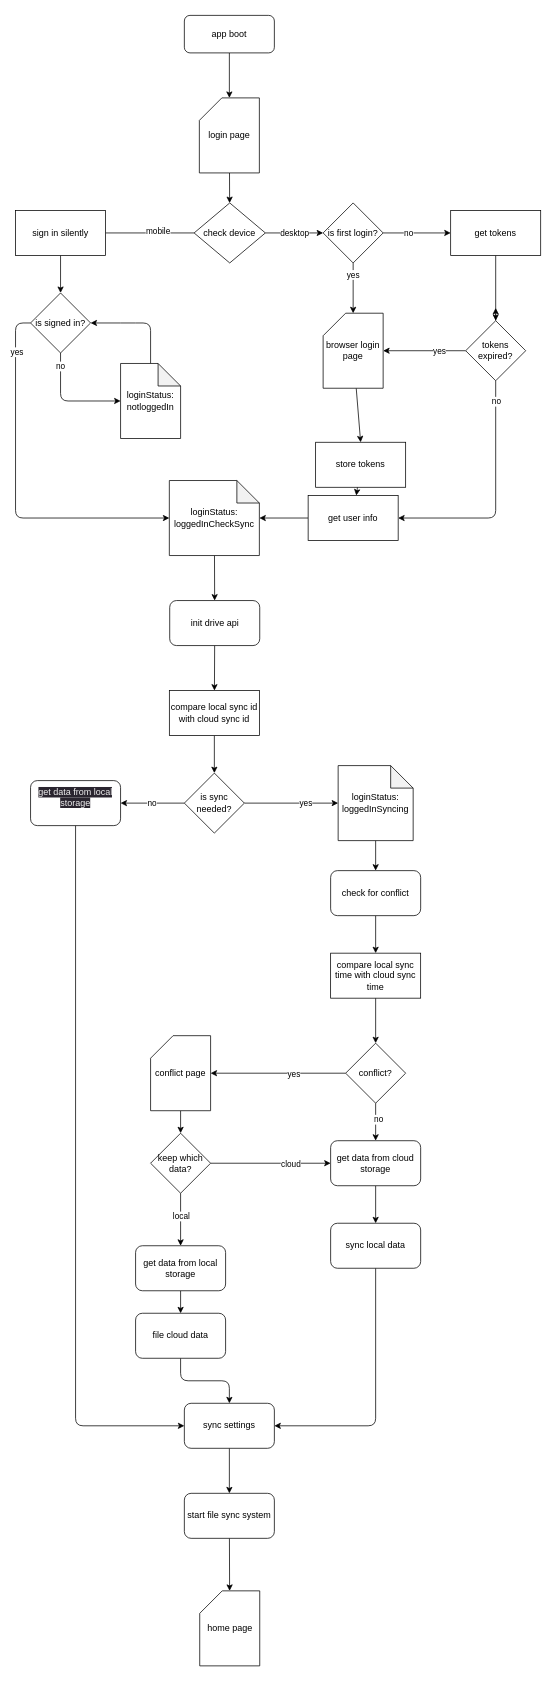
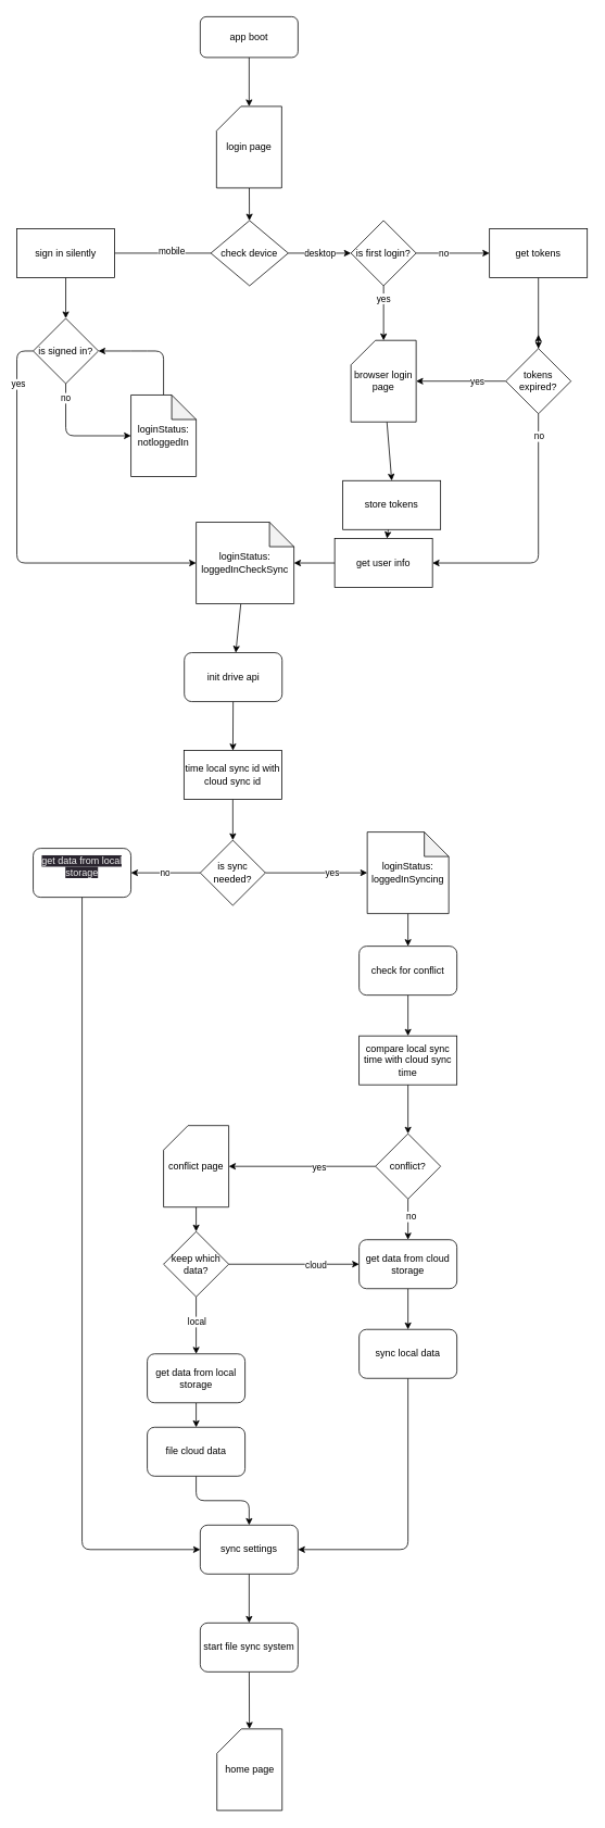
  <mxCell id="0" />
  <mxCell id="1" parent="0" />
  <mxCell id="2" style="edgeStyle=none;html=1;" edge="1" parent="1" source="3" target="41"><mxGeometry relative="1" as="geometry" /></mxCell>
  <mxCell id="3" value="app boot" style="rounded=1;whiteSpace=wrap;html=1;" vertex="1" parent="1"><mxGeometry x="245" y="20" width="120" height="50" as="geometry" /></mxCell>
  <mxCell id="4" style="edgeStyle=none;html=1;entryX=1;entryY=0.5;entryDx=0;entryDy=0;endArrow=none;" edge="1" parent="1" source="7" target="9"><mxGeometry relative="1" as="geometry" /></mxCell>
  <mxCell id="5" value="mobile" style="edgeLabel;html=1;align=center;verticalAlign=middle;resizable=0;points=[];" vertex="1" connectable="0" parent="4"><mxGeometry x="-0.169" y="-3" relative="1" as="geometry"><mxPoint as="offset" /></mxGeometry></mxCell>
  <mxCell id="6" value="desktop" style="edgeStyle=none;html=1;entryX=0;entryY=0.5;entryDx=0;entryDy=0;" edge="1" parent="1" source="7" target="66"><mxGeometry relative="1" as="geometry"><mxPoint x="450" y="310" as="targetPoint" /></mxGeometry></mxCell>
  <mxCell id="7" value="check device" style="rhombus;whiteSpace=wrap;html=1;" vertex="1" parent="1"><mxGeometry x="258" y="270" width="95" height="80" as="geometry" /></mxCell>
  <mxCell id="8" style="edgeStyle=none;html=1;" edge="1" parent="1" source="9" target="14"><mxGeometry relative="1" as="geometry" /></mxCell>
  <mxCell id="9" value="sign in silently&lt;br&gt;" style="rounded=0;whiteSpace=wrap;html=1;" vertex="1" parent="1"><mxGeometry x="20" y="280" width="120" height="60" as="geometry" /></mxCell>
  <mxCell id="10" style="edgeStyle=none;html=1;" edge="1" parent="1" source="14" target="16"><mxGeometry relative="1" as="geometry"><Array as="points"><mxPoint x="80" y="534" /></Array></mxGeometry></mxCell>
  <mxCell id="11" value="no" style="edgeLabel;html=1;align=center;verticalAlign=middle;resizable=0;points=[];" vertex="1" connectable="0" parent="10"><mxGeometry x="0.393" relative="1" as="geometry"><mxPoint x="-37" y="-47" as="offset" /></mxGeometry></mxCell>
  <mxCell id="12" style="edgeStyle=none;html=1;" edge="1" parent="1" source="14" target="26"><mxGeometry relative="1" as="geometry"><mxPoint x="230" y="690" as="targetPoint" /><Array as="points"><mxPoint x="20" y="430" /><mxPoint x="20" y="690" /></Array></mxGeometry></mxCell>
  <mxCell id="13" value="yes" style="edgeLabel;html=1;align=center;verticalAlign=middle;resizable=0;points=[];" vertex="1" connectable="0" parent="12"><mxGeometry x="-0.761" y="1" relative="1" as="geometry"><mxPoint as="offset" /></mxGeometry></mxCell>
  <mxCell id="14" value="is signed in?" style="rhombus;whiteSpace=wrap;html=1;" vertex="1" parent="1"><mxGeometry x="40" y="390" width="80" height="80" as="geometry" /></mxCell>
  <mxCell id="15" style="edgeStyle=none;html=1;" edge="1" parent="1" source="16"><mxGeometry relative="1" as="geometry"><mxPoint x="120" y="430" as="targetPoint" /><Array as="points"><mxPoint x="200" y="430" /><mxPoint x="170" y="430" /></Array></mxGeometry></mxCell>
  <mxCell id="16" value="loginStatus:&lt;br&gt;notloggedIn" style="shape=note;whiteSpace=wrap;html=1;backgroundOutline=1;darkOpacity=0.05;" vertex="1" parent="1"><mxGeometry x="160" y="484" width="80" height="100" as="geometry" /></mxCell>
  <mxCell id="17" style="edgeStyle=none;html=1;" edge="1" parent="1" source="18" target="24"><mxGeometry relative="1" as="geometry" /></mxCell>
  <mxCell id="18" value="init drive api" style="rounded=1;whiteSpace=wrap;html=1;" vertex="1" parent="1"><mxGeometry x="225.5" y="800" width="120" height="60" as="geometry" /></mxCell>
  <mxCell id="19" value="no" style="edgeStyle=none;html=1;entryX=1;entryY=0.5;entryDx=0;entryDy=0;" edge="1" parent="1" source="22" target="50"><mxGeometry relative="1" as="geometry"><mxPoint x="120" y="1070" as="targetPoint" /></mxGeometry></mxCell>
  <mxCell id="20" style="edgeStyle=none;html=1;" edge="1" parent="1" source="22" target="28"><mxGeometry relative="1" as="geometry" /></mxCell>
  <mxCell id="21" value="yes" style="edgeLabel;html=1;align=center;verticalAlign=middle;resizable=0;points=[];" vertex="1" connectable="0" parent="20"><mxGeometry x="0.298" relative="1" as="geometry"><mxPoint as="offset" /></mxGeometry></mxCell>
  <mxCell id="22" value="is sync needed?" style="rhombus;whiteSpace=wrap;html=1;" vertex="1" parent="1"><mxGeometry x="245" y="1030" width="80" height="80" as="geometry" /></mxCell>
  <mxCell id="23" style="edgeStyle=none;html=1;" edge="1" parent="1" source="24" target="22"><mxGeometry relative="1" as="geometry" /></mxCell>
- <mxCell id="24" value="compare local sync id with cloud sync id" style="rounded=0;whiteSpace=wrap;html=1;" vertex="1" parent="1"><mxGeometry x="225" y="920" width="120" height="60" as="geometry" /></mxCell>
+ <mxCell id="24" value="time local sync id with cloud sync id" style="rounded=0;whiteSpace=wrap;html=1;" vertex="1" parent="1"><mxGeometry x="225" y="920" width="120" height="60" as="geometry" /></mxCell>
  <mxCell id="25" style="edgeStyle=none;html=1;" edge="1" parent="1" source="26" target="18"><mxGeometry relative="1" as="geometry" /></mxCell>
- <mxCell id="26" value="loginStatus:&lt;br&gt;loggedInCheckSync" style="shape=note;whiteSpace=wrap;html=1;backgroundOutline=1;darkOpacity=0.05;" vertex="1" parent="1"><mxGeometry x="225" y="640" width="120" height="100" as="geometry" /></mxCell>
+ <mxCell id="26" value="loginStatus:&lt;br&gt;loggedInCheckSync" style="shape=note;whiteSpace=wrap;html=1;backgroundOutline=1;darkOpacity=0.05;" vertex="1" parent="1"><mxGeometry x="240" y="640" width="120" height="100" as="geometry" /></mxCell>
  <mxCell id="27" style="edgeStyle=none;html=1;" edge="1" parent="1" source="28" target="30"><mxGeometry relative="1" as="geometry" /></mxCell>
  <mxCell id="28" value="loginStatus:&lt;br&gt;loggedInSyncing" style="shape=note;whiteSpace=wrap;html=1;backgroundOutline=1;darkOpacity=0.05;" vertex="1" parent="1"><mxGeometry x="450" y="1020" width="100" height="100" as="geometry" /></mxCell>
  <mxCell id="29" style="edgeStyle=none;html=1;entryX=0.5;entryY=0;entryDx=0;entryDy=0;" edge="1" parent="1" source="30" target="32"><mxGeometry relative="1" as="geometry" /></mxCell>
  <mxCell id="30" value="check for conflict" style="rounded=1;whiteSpace=wrap;html=1;" vertex="1" parent="1"><mxGeometry x="440" y="1160" width="120" height="60" as="geometry" /></mxCell>
  <mxCell id="31" style="edgeStyle=none;html=1;entryX=0.5;entryY=0;entryDx=0;entryDy=0;" edge="1" parent="1" source="32" target="37"><mxGeometry relative="1" as="geometry" /></mxCell>
  <mxCell id="32" value="compare local sync time with cloud sync time" style="rounded=0;whiteSpace=wrap;html=1;" vertex="1" parent="1"><mxGeometry x="440" y="1270" width="120" height="60" as="geometry" /></mxCell>
  <mxCell id="33" style="edgeStyle=none;html=1;" edge="1" parent="1" source="37" target="39"><mxGeometry relative="1" as="geometry" /></mxCell>
  <mxCell id="34" value="yes" style="edgeLabel;html=1;align=center;verticalAlign=middle;resizable=0;points=[];" vertex="1" connectable="0" parent="33"><mxGeometry x="-0.221" y="1" relative="1" as="geometry"><mxPoint as="offset" /></mxGeometry></mxCell>
  <mxCell id="35" style="edgeStyle=none;html=1;entryX=0.5;entryY=0;entryDx=0;entryDy=0;" edge="1" parent="1" source="37" target="43"><mxGeometry relative="1" as="geometry" /></mxCell>
  <mxCell id="36" value="no" style="edgeLabel;html=1;align=center;verticalAlign=middle;resizable=0;points=[];" vertex="1" connectable="0" parent="35"><mxGeometry x="-0.154" y="3" relative="1" as="geometry"><mxPoint as="offset" /></mxGeometry></mxCell>
  <mxCell id="37" value="conflict?" style="rhombus;whiteSpace=wrap;html=1;" vertex="1" parent="1"><mxGeometry x="460" y="1390" width="80" height="80" as="geometry" /></mxCell>
  <mxCell id="38" style="edgeStyle=none;html=1;" edge="1" parent="1" source="39" target="48"><mxGeometry relative="1" as="geometry" /></mxCell>
  <mxCell id="39" value="conflict page" style="shape=card;whiteSpace=wrap;html=1;" vertex="1" parent="1"><mxGeometry x="200" y="1380" width="80" height="100" as="geometry" /></mxCell>
  <mxCell id="40" style="edgeStyle=none;html=1;" edge="1" parent="1" source="41" target="7"><mxGeometry relative="1" as="geometry" /></mxCell>
  <mxCell id="41" value="login page" style="shape=card;whiteSpace=wrap;html=1;" vertex="1" parent="1"><mxGeometry x="265" y="130" width="80" height="100" as="geometry" /></mxCell>
  <mxCell id="42" style="edgeStyle=none;html=1;" edge="1" parent="1" source="43" target="52"><mxGeometry relative="1" as="geometry" /></mxCell>
  <mxCell id="43" value="get data from cloud storage" style="rounded=1;whiteSpace=wrap;html=1;" vertex="1" parent="1"><mxGeometry x="440" y="1520" width="120" height="60" as="geometry" /></mxCell>
  <mxCell id="44" style="edgeStyle=none;html=1;entryX=0;entryY=0.5;entryDx=0;entryDy=0;" edge="1" parent="1" source="48" target="43"><mxGeometry relative="1" as="geometry"><mxPoint x="330" y="1670" as="targetPoint" /></mxGeometry></mxCell>
  <mxCell id="45" value="cloud" style="edgeLabel;html=1;align=center;verticalAlign=middle;resizable=0;points=[];" vertex="1" connectable="0" parent="44"><mxGeometry x="0.325" y="-1" relative="1" as="geometry"><mxPoint as="offset" /></mxGeometry></mxCell>
  <mxCell id="46" style="edgeStyle=none;html=1;entryX=0.5;entryY=0;entryDx=0;entryDy=0;" edge="1" parent="1" source="48" target="54"><mxGeometry relative="1" as="geometry"><mxPoint x="240" y="1670" as="targetPoint" /></mxGeometry></mxCell>
  <mxCell id="47" value="local" style="edgeLabel;html=1;align=center;verticalAlign=middle;resizable=0;points=[];" vertex="1" connectable="0" parent="46"><mxGeometry x="-0.275" y="3" relative="1" as="geometry"><mxPoint x="-3" y="5" as="offset" /></mxGeometry></mxCell>
  <mxCell id="48" value="keep which data?" style="rhombus;whiteSpace=wrap;html=1;" vertex="1" parent="1"><mxGeometry x="200" y="1510" width="80" height="80" as="geometry" /></mxCell>
  <mxCell id="49" style="edgeStyle=none;html=1;entryX=0;entryY=0.5;entryDx=0;entryDy=0;" edge="1" parent="1" source="50" target="58"><mxGeometry relative="1" as="geometry"><mxPoint x="60" y="1740" as="targetPoint" /><Array as="points"><mxPoint x="100" y="1900" /></Array></mxGeometry></mxCell>
  <mxCell id="50" value="&#10;&lt;span style=&quot;color: rgb(240, 240, 240); font-family: Helvetica; font-size: 12px; font-style: normal; font-variant-ligatures: normal; font-variant-caps: normal; font-weight: 400; letter-spacing: normal; orphans: 2; text-align: center; text-indent: 0px; text-transform: none; widows: 2; word-spacing: 0px; -webkit-text-stroke-width: 0px; background-color: rgb(42, 37, 47); text-decoration-thickness: initial; text-decoration-style: initial; text-decoration-color: initial; float: none; display: inline !important;&quot;&gt;get data from local storage&lt;/span&gt;&#10;&#10;" style="rounded=1;whiteSpace=wrap;html=1;" vertex="1" parent="1"><mxGeometry x="40" y="1040" width="120" height="60" as="geometry" /></mxCell>
  <mxCell id="51" style="edgeStyle=none;html=1;entryX=1;entryY=0.5;entryDx=0;entryDy=0;" edge="1" parent="1" source="52" target="58"><mxGeometry relative="1" as="geometry"><Array as="points"><mxPoint x="500" y="1900" /></Array></mxGeometry></mxCell>
  <mxCell id="52" value="sync local data" style="rounded=1;whiteSpace=wrap;html=1;" vertex="1" parent="1"><mxGeometry x="440" y="1630" width="120" height="60" as="geometry" /></mxCell>
  <mxCell id="53" style="edgeStyle=none;html=1;" edge="1" parent="1" source="54" target="56"><mxGeometry relative="1" as="geometry" /></mxCell>
  <mxCell id="54" value="get data from local storage" style="rounded=1;whiteSpace=wrap;html=1;" vertex="1" parent="1"><mxGeometry x="180" y="1660" width="120" height="60" as="geometry" /></mxCell>
  <mxCell id="55" style="edgeStyle=none;html=1;entryX=0.5;entryY=0;entryDx=0;entryDy=0;" edge="1" parent="1" source="56" target="58"><mxGeometry relative="1" as="geometry"><Array as="points"><mxPoint x="240" y="1840" /><mxPoint x="305" y="1840" /></Array></mxGeometry></mxCell>
  <mxCell id="56" value="file cloud data" style="rounded=1;whiteSpace=wrap;html=1;" vertex="1" parent="1"><mxGeometry x="180" y="1750" width="120" height="60" as="geometry" /></mxCell>
  <mxCell id="57" style="edgeStyle=none;html=1;" edge="1" parent="1" source="58" target="60"><mxGeometry relative="1" as="geometry" /></mxCell>
  <mxCell id="58" value="sync settings" style="rounded=1;whiteSpace=wrap;html=1;" vertex="1" parent="1"><mxGeometry x="245" y="1870" width="120" height="60" as="geometry" /></mxCell>
  <mxCell id="59" style="edgeStyle=none;html=1;" edge="1" parent="1" source="60" target="61"><mxGeometry relative="1" as="geometry" /></mxCell>
  <mxCell id="60" value="start file sync system" style="rounded=1;whiteSpace=wrap;html=1;" vertex="1" parent="1"><mxGeometry x="245" y="1990" width="120" height="60" as="geometry" /></mxCell>
  <mxCell id="61" value="home page" style="shape=card;whiteSpace=wrap;html=1;" vertex="1" parent="1"><mxGeometry x="265.5" y="2120" width="80" height="100" as="geometry" /></mxCell>
  <mxCell id="62" style="edgeStyle=none;html=1;" edge="1" parent="1" source="66" target="68"><mxGeometry relative="1" as="geometry" /></mxCell>
  <mxCell id="63" value="yes" style="edgeLabel;html=1;align=center;verticalAlign=middle;resizable=0;points=[];" vertex="1" connectable="0" parent="62"><mxGeometry x="-0.553" y="-1" relative="1" as="geometry"><mxPoint as="offset" /></mxGeometry></mxCell>
  <mxCell id="64" style="edgeStyle=none;html=1;entryX=0;entryY=0.5;entryDx=0;entryDy=0;" edge="1" parent="1" source="66" target="75"><mxGeometry relative="1" as="geometry" /></mxCell>
  <mxCell id="65" value="no" style="edgeLabel;html=1;align=center;verticalAlign=middle;resizable=0;points=[];" vertex="1" connectable="0" parent="64"><mxGeometry x="-0.267" relative="1" as="geometry"><mxPoint as="offset" /></mxGeometry></mxCell>
  <mxCell id="66" value="is first login?" style="rhombus;whiteSpace=wrap;html=1;" vertex="1" parent="1"><mxGeometry x="430" y="270" width="80" height="80" as="geometry" /></mxCell>
  <mxCell id="67" style="edgeStyle=none;html=1;entryX=0.5;entryY=0;entryDx=0;entryDy=0;" edge="1" parent="1" source="68" target="70"><mxGeometry relative="1" as="geometry" /></mxCell>
  <mxCell id="68" value="browser login page" style="shape=card;whiteSpace=wrap;html=1;" vertex="1" parent="1"><mxGeometry x="430" y="417" width="80" height="100" as="geometry" /></mxCell>
  <mxCell id="69" style="edgeStyle=none;html=1;" edge="1" parent="1" source="70" target="72"><mxGeometry relative="1" as="geometry" /></mxCell>
  <mxCell id="70" value="store tokens" style="rounded=0;whiteSpace=wrap;html=1;" vertex="1" parent="1"><mxGeometry x="420" y="589" width="120" height="60" as="geometry" /></mxCell>
  <mxCell id="71" style="edgeStyle=none;html=1;" edge="1" parent="1" source="72" target="26"><mxGeometry relative="1" as="geometry" /></mxCell>
  <mxCell id="72" value="get user info" style="rounded=0;whiteSpace=wrap;html=1;" vertex="1" parent="1"><mxGeometry x="410" y="660" width="120" height="60" as="geometry" /></mxCell>
  <mxCell id="73" style="edgeStyle=none;html=1;startArrow=none;" edge="1" parent="1" source="80"><mxGeometry relative="1" as="geometry"><mxPoint x="660" y="410" as="targetPoint" /></mxGeometry></mxCell>
  <mxCell id="74" style="edgeStyle=none;html=1;" edge="1" parent="1" source="75" target="80"><mxGeometry relative="1" as="geometry" /></mxCell>
  <mxCell id="75" value="get tokens" style="rounded=0;whiteSpace=wrap;html=1;" vertex="1" parent="1"><mxGeometry x="600" y="280" width="120" height="60" as="geometry" /></mxCell>
  <mxCell id="76" style="edgeStyle=none;html=1;" edge="1" parent="1" source="80" target="68"><mxGeometry relative="1" as="geometry" /></mxCell>
  <mxCell id="77" value="yes" style="edgeLabel;html=1;align=center;verticalAlign=middle;resizable=0;points=[];" vertex="1" connectable="0" parent="76"><mxGeometry x="-0.339" y="4" relative="1" as="geometry"><mxPoint y="-4" as="offset" /></mxGeometry></mxCell>
  <mxCell id="78" style="edgeStyle=none;html=1;entryX=1;entryY=0.5;entryDx=0;entryDy=0;" edge="1" parent="1" source="80" target="72"><mxGeometry relative="1" as="geometry"><Array as="points"><mxPoint x="660" y="690" /></Array></mxGeometry></mxCell>
  <mxCell id="79" value="no" style="edgeLabel;html=1;align=center;verticalAlign=middle;resizable=0;points=[];" vertex="1" connectable="0" parent="78"><mxGeometry x="-0.546" y="-1" relative="1" as="geometry"><mxPoint x="1" y="-44" as="offset" /></mxGeometry></mxCell>
  <mxCell id="80" value="tokens expired?" style="rhombus;whiteSpace=wrap;html=1;" vertex="1" parent="1"><mxGeometry x="620" y="427" width="80" height="80" as="geometry" /></mxCell>
